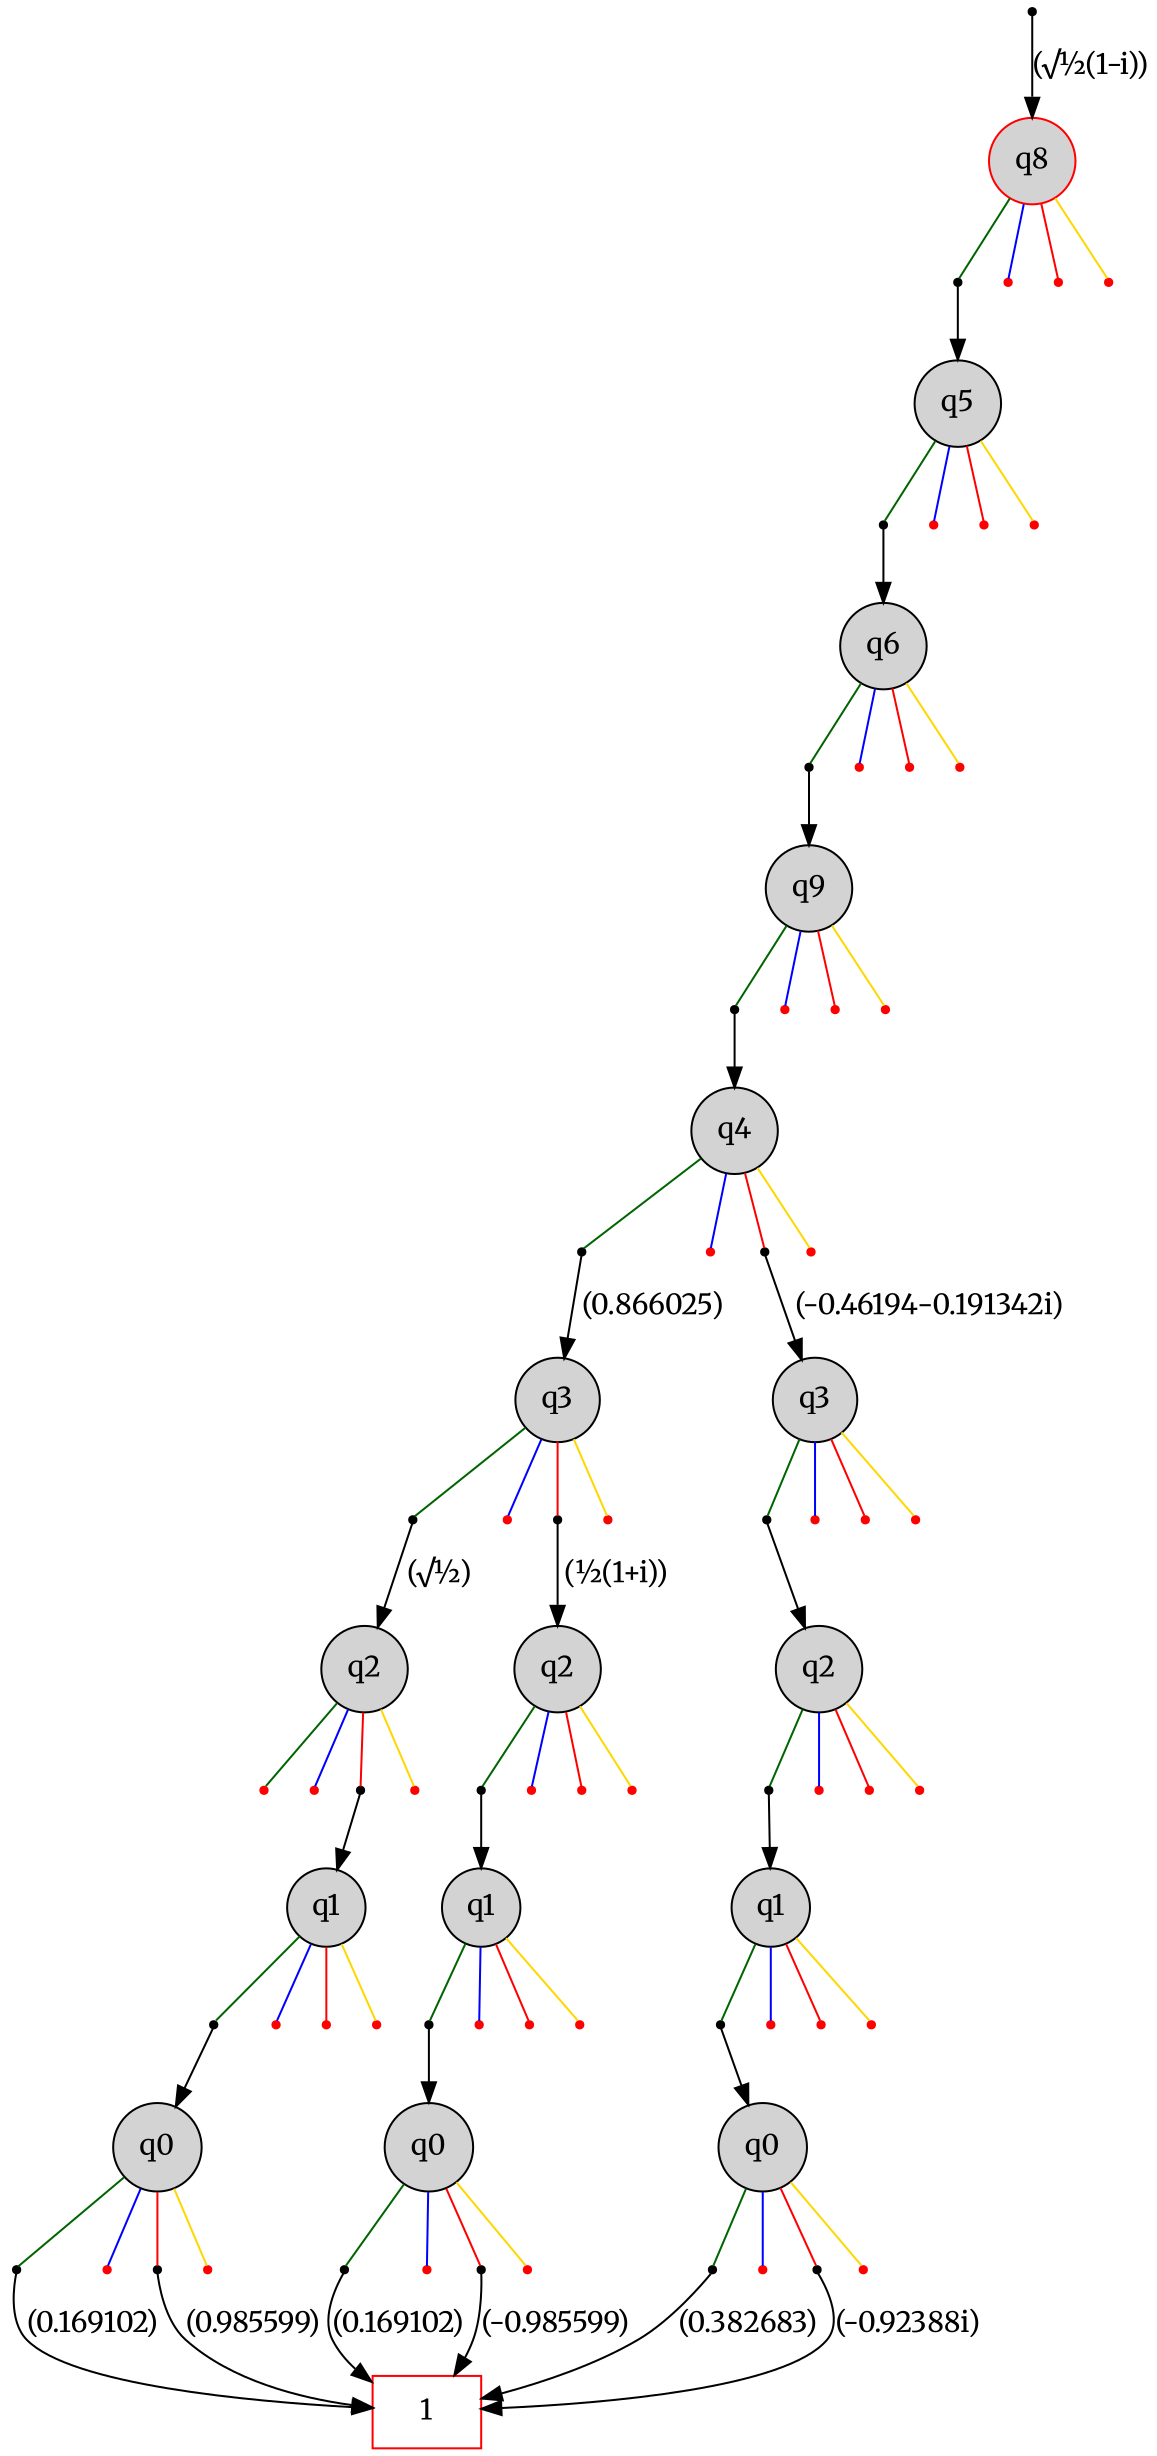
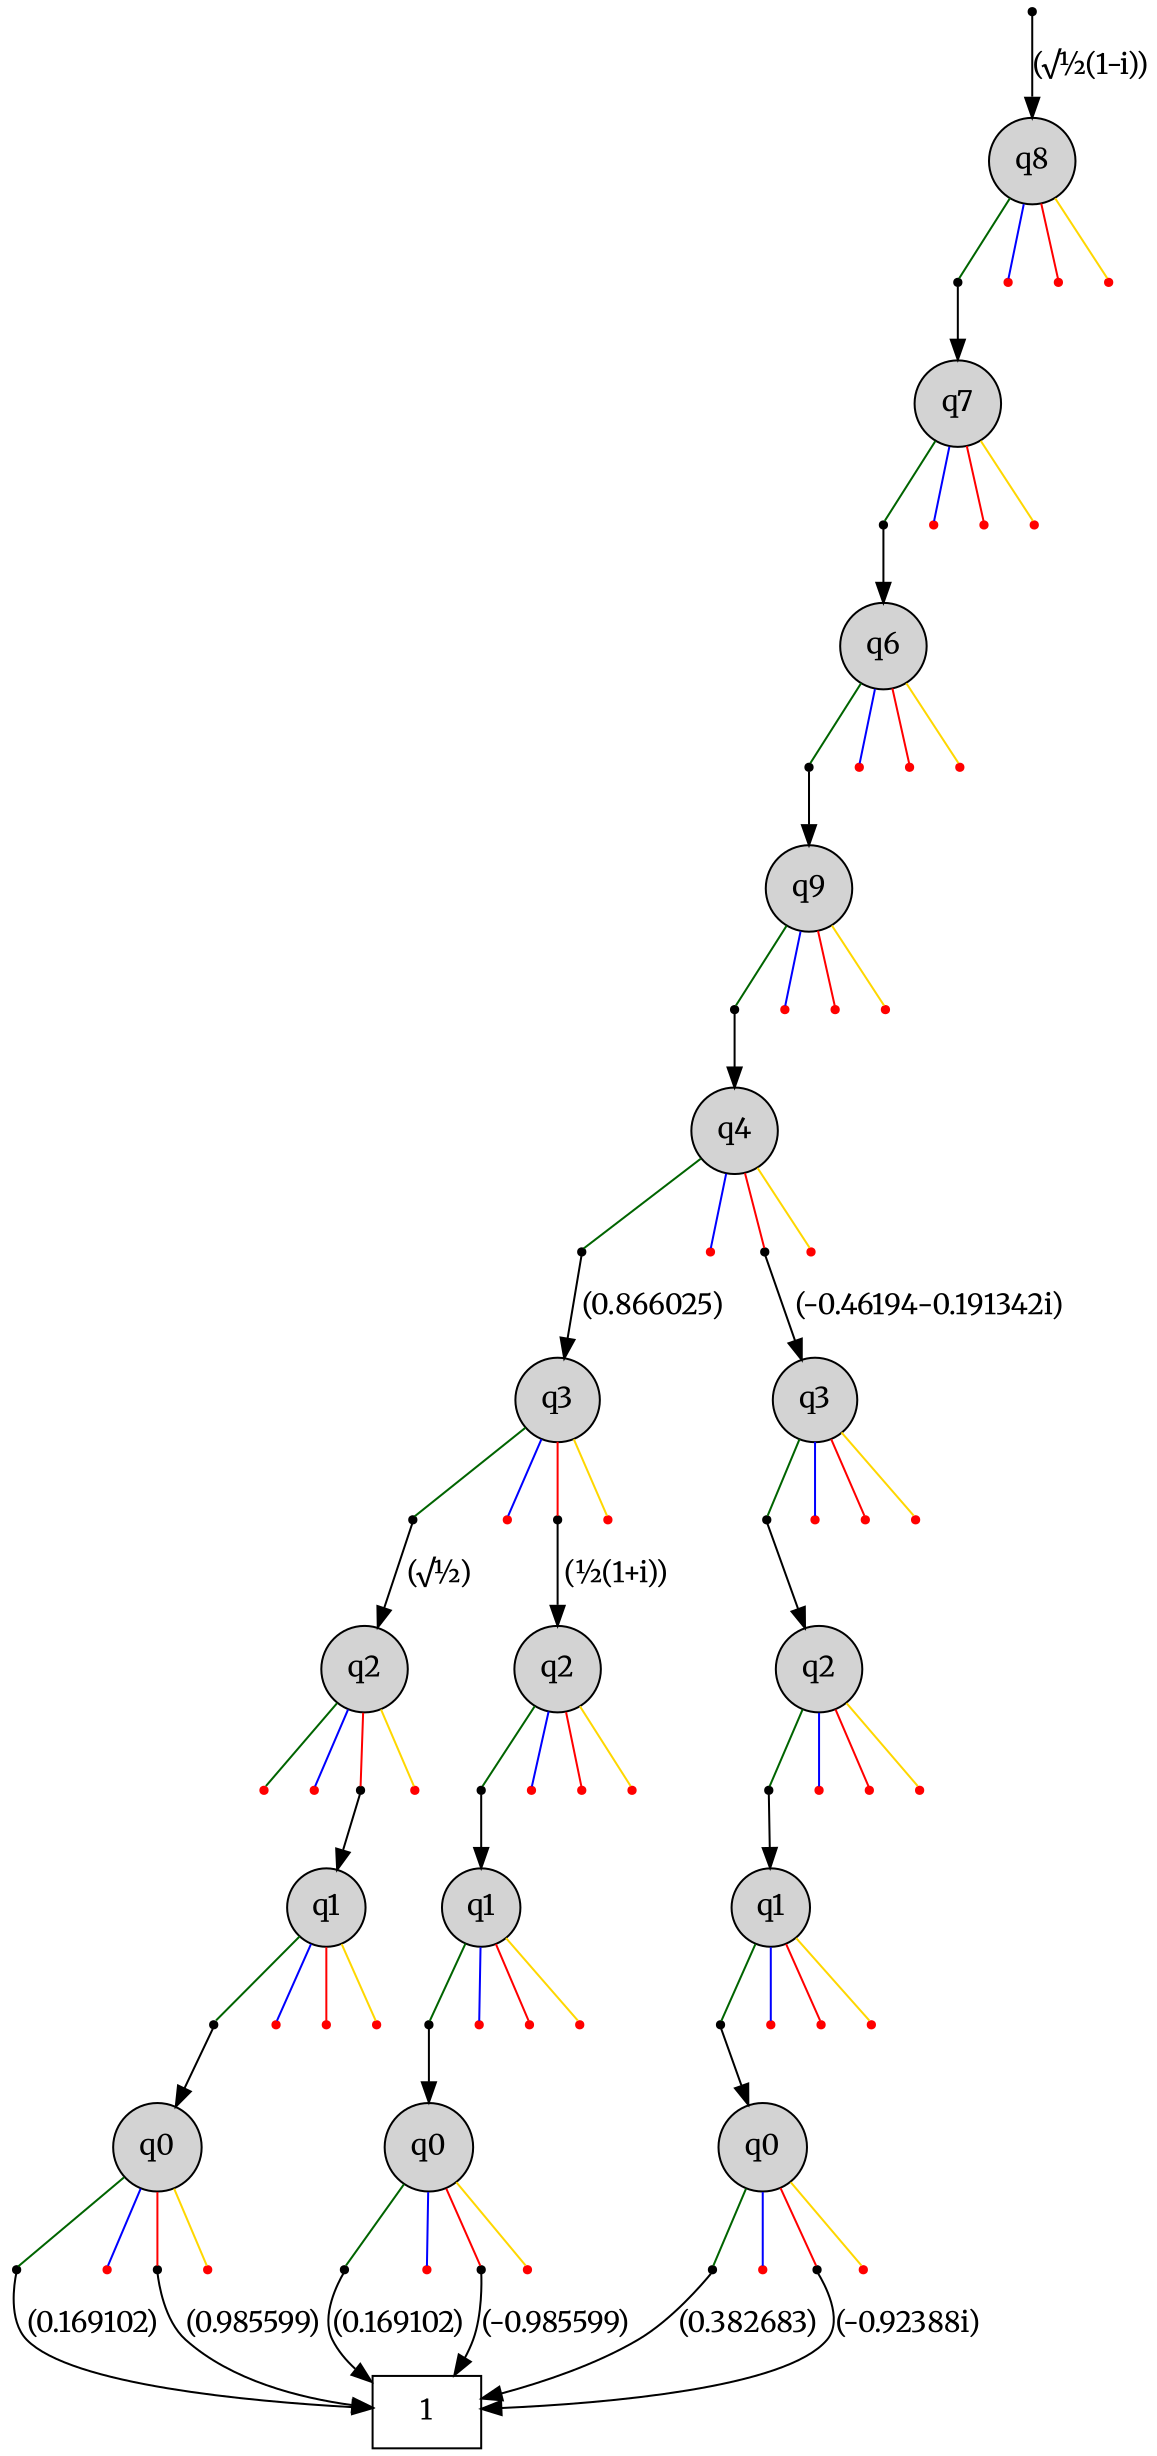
  digraph {
    fontname=Merriweather
    ordering=out
    node [fontname=Merriweather shape=point color=red fillcolor=red]
    edge [fontname=Merriweather arrowhead=none]
    "0h0" [color="" fillcolor=""]
    "0h1"
    "0h2"
    "0h3"
    "8h0" [color="" fillcolor=""]
    "8h1"
    "8h2"
    "8h3"
    "1h0" [color="" fillcolor=""]
    "1h1"
    "1h2"
    "1h3"
    "2h0" [color="" fillcolor=""]
    "2h1"
    "2h2"
    "2h3"
    "3h0" [color="" fillcolor=""]
    "3h1"
    "3h2"
    "3h3"
    "4h0" [color="" fillcolor=""]
    "4h1"
    "4h2" [color="" fillcolor=""]
    "4h3"
    "5h0" [color="" fillcolor=""]
    "5h1"
    "5h2" [color="" fillcolor=""]
    "5h3"
    "6h0" [color="" fillcolor=""]
    "6h1"
    "6h2"
    "6h3"
    "7h0"
    "7h1"
    "7h2" [color="" fillcolor=""]
    "7h3"
    "9h0" [color="" fillcolor=""]
    "9h1"
    "9h2"
    "9h3"
    "10h0" [color="" fillcolor=""]
    "10h1"
    "10h2"
    "10h3"
    "11h0" [color="" fillcolor=""]
    "11h1"
    "11h2"
    "11h3"
    "12h0" [color="" fillcolor=""]
    "12h1"
    "12h2"
    "12h3"
    "13h0" [color="" fillcolor=""]
    "13h1"
    "13h2" [color="" fillcolor=""]
    "13h3"
    "14h0" [color="" fillcolor=""]
    "14h1"
    "14h2" [color="" fillcolor=""]
    "14h3"
    "15h0" [color="" fillcolor=""]
    "15h1"
    "15h2" [color="" fillcolor=""]
    "15h3"
-   n65 [fillcolor=lightgray label=q5 shape=circle style=filled color=""]
+   n65 [fillcolor=lightgray label=q7 shape=circle style=filled color=""]
    n66 [fillcolor=lightgray label=q6 shape=circle style=filled color=""]
    n67 [fillcolor=lightgray label=q9 shape=circle style=filled color=""]
    n68 [fillcolor=lightgray label=q4 shape=circle style=filled color=""]
    n69 [fillcolor=lightgray label=q3 shape=circle style=filled color=""]
    n70 [fillcolor=lightgray label=q3 shape=circle style=filled color=""]
    n71 [fillcolor=lightgray label=q2 shape=circle style=filled color=""]
    n72 [fillcolor=lightgray label=q2 shape=circle style=filled color=""]
    n73 [fillcolor=lightgray label=q2 shape=circle style=filled color=""]
    n74 [fillcolor=lightgray label=q1 shape=circle style=filled color=""]
    n75 [fillcolor=lightgray label=q1 shape=circle style=filled color=""]
    n76 [fillcolor=lightgray label=q1 shape=circle style=filled color=""]
    n77 [fillcolor=lightgray label=q0 shape=circle style=filled color=""]
    n78 [fillcolor=lightgray label=q0 shape=circle style=filled color=""]
    n79 [fillcolor=lightgray label=q0 shape=circle style=filled color=""]
-   n80 [label=1 shape=box fillcolor=""]
+   n80 [label=1 shape=box color="" fillcolor=""]
    R [color="" fillcolor=""]
-   n82 [fillcolor=lightgray label=q8 shape=circle style=filled]
+   n82 [fillcolor=lightgray label=q8 shape=circle style=filled color=""]
    subgraph sub_1 {
      rank=same
      "0h0"
      "0h1"
      "0h2"
      "0h3"
    }
    subgraph sub_2 {
      rank=same
      "8h0"
      "8h1"
      "8h2"
      "8h3"
    }
    subgraph sub_3 {
      rank=same
      "1h0"
      "1h1"
      "1h2"
      "1h3"
    }
    subgraph sub_4 {
      rank=same
      "2h0"
      "2h1"
      "2h2"
      "2h3"
    }
    subgraph sub_5 {
      rank=same
      "3h0"
      "3h1"
      "3h2"
      "3h3"
    }
    subgraph sub_6 {
      rank=same
      "4h0"
      "4h1"
      "4h2"
      "4h3"
    }
    subgraph sub_7 {
      rank=same
      "5h0"
      "5h1"
      "5h2"
      "5h3"
    }
    subgraph sub_8 {
      rank=same
      "6h0"
      "6h1"
      "6h2"
      "6h3"
    }
    subgraph sub_9 {
      rank=same
      "7h0"
      "7h1"
      "7h2"
      "7h3"
    }
    subgraph sub_10 {
      rank=same
      "9h0"
      "9h1"
      "9h2"
      "9h3"
    }
    subgraph sub_11 {
      rank=same
      "10h0"
      "10h1"
      "10h2"
      "10h3"
    }
    subgraph sub_12 {
      rank=same
      "11h0"
      "11h1"
      "11h2"
      "11h3"
    }
    subgraph sub_13 {
      rank=same
      "12h0"
      "12h1"
      "12h2"
      "12h3"
    }
    subgraph sub_14 {
      rank=same
      "13h0"
      "13h1"
      "13h2"
      "13h3"
    }
    subgraph sub_15 {
      rank=same
      "14h0"
      "14h1"
      "14h2"
      "14h3"
    }
    subgraph sub_16 {
      rank=same
      "15h0"
      "15h1"
      "15h2"
      "15h3"
    }
    "0h0" -> n65 [arrowhead=""]
    "8h0" -> n75 [arrowhead=""]
    "1h0" -> n66 [arrowhead=""]
    "2h0" -> n67 [arrowhead=""]
    "3h0" -> n68 [arrowhead=""]
    "4h0" -> n69 [label=" (0.866025)" arrowhead=""]
    "4h2" -> n70 [label=" (-0.46194-0.191342i)" arrowhead=""]
    "5h0" -> n71 [label=" (√½)" arrowhead=""]
    "5h2" -> n72 [label=" (½(1+i))" arrowhead=""]
    "6h0" -> n73 [arrowhead=""]
    "7h2" -> n74 [arrowhead=""]
    "9h0" -> n76 [arrowhead=""]
    "10h0" -> n77 [arrowhead=""]
    "11h0" -> n78 [arrowhead=""]
    "12h0" -> n79 [arrowhead=""]
    "13h0" -> n80 [label="(0.169102)" arrowhead=""]
    "13h2" -> n80 [label="(0.985599)" arrowhead=""]
    "14h0" -> n80 [label="(0.169102)" arrowhead=""]
    "14h2" -> n80 [label="(-0.985599)" arrowhead=""]
    "15h0" -> n80 [label="(0.382683)" arrowhead=""]
    "15h2" -> n80 [label="(-0.92388i)" arrowhead=""]
    n65 -> "1h0" [color=darkgreen]
    n65 -> "1h1" [color=blue]
    n65 -> "1h2" [color=red]
    n65 -> "1h3" [color=gold]
    n66 -> "2h0" [color=darkgreen]
    n66 -> "2h1" [color=blue]
    n66 -> "2h2" [color=red]
    n66 -> "2h3" [color=gold]
    n67 -> "3h0" [color=darkgreen]
    n67 -> "3h1" [color=blue]
    n67 -> "3h2" [color=red]
    n67 -> "3h3" [color=gold]
    n68 -> "4h0" [color=darkgreen]
    n68 -> "4h1" [color=blue]
    n68 -> "4h2" [color=red]
    n68 -> "4h3" [color=gold]
    n69 -> "5h0" [color=darkgreen]
    n69 -> "5h1" [color=blue]
    n69 -> "5h2" [color=red]
    n69 -> "5h3" [color=gold]
    n70 -> "6h0" [color=darkgreen]
    n70 -> "6h1" [color=blue]
    n70 -> "6h2" [color=red]
    n70 -> "6h3" [color=gold]
    n71 -> "7h0" [color=darkgreen]
    n71 -> "7h1" [color=blue]
    n71 -> "7h2" [color=red]
    n71 -> "7h3" [color=gold]
    n72 -> "8h0" [color=darkgreen]
    n72 -> "8h1" [color=blue]
    n72 -> "8h2" [color=red]
    n72 -> "8h3" [color=gold]
    n73 -> "9h0" [color=darkgreen]
    n73 -> "9h1" [color=blue]
    n73 -> "9h2" [color=red]
    n73 -> "9h3" [color=gold]
    n74 -> "10h0" [color=darkgreen]
    n74 -> "10h1" [color=blue]
    n74 -> "10h2" [color=red]
    n74 -> "10h3" [color=gold]
    n75 -> "11h0" [color=darkgreen]
    n75 -> "11h1" [color=blue]
    n75 -> "11h2" [color=red]
    n75 -> "11h3" [color=gold]
    n76 -> "12h0" [color=darkgreen]
    n76 -> "12h1" [color=blue]
    n76 -> "12h2" [color=red]
    n76 -> "12h3" [color=gold]
    n77 -> "13h0" [color=darkgreen]
    n77 -> "13h1" [color=blue]
    n77 -> "13h2" [color=red]
    n77 -> "13h3" [color=gold]
    n78 -> "14h0" [color=darkgreen]
    n78 -> "14h1" [color=blue]
    n78 -> "14h2" [color=red]
    n78 -> "14h3" [color=gold]
    n79 -> "15h0" [color=darkgreen]
    n79 -> "15h1" [color=blue]
    n79 -> "15h2" [color=red]
    n79 -> "15h3" [color=gold]
    R -> n82 [label="(√½(1-i))" arrowhead=""]
    n82 -> "0h0" [color=darkgreen]
    n82 -> "0h1" [color=blue]
    n82 -> "0h2" [color=red]
    n82 -> "0h3" [color=gold]
  }
